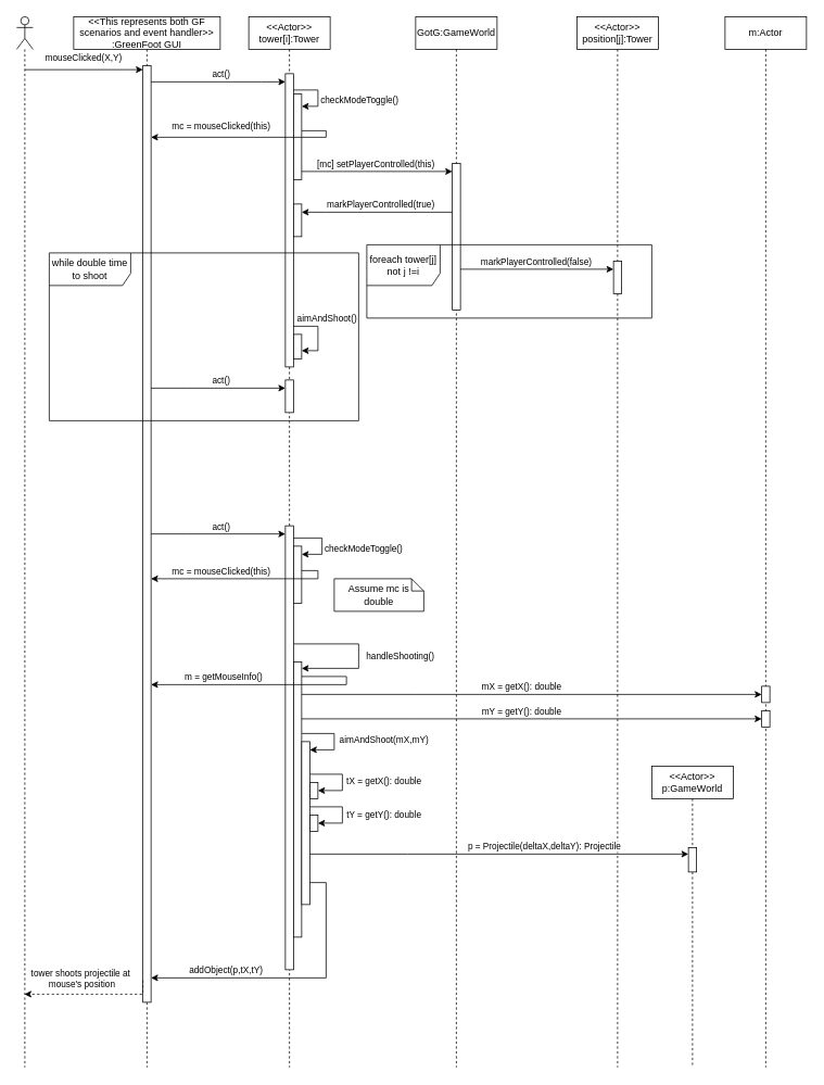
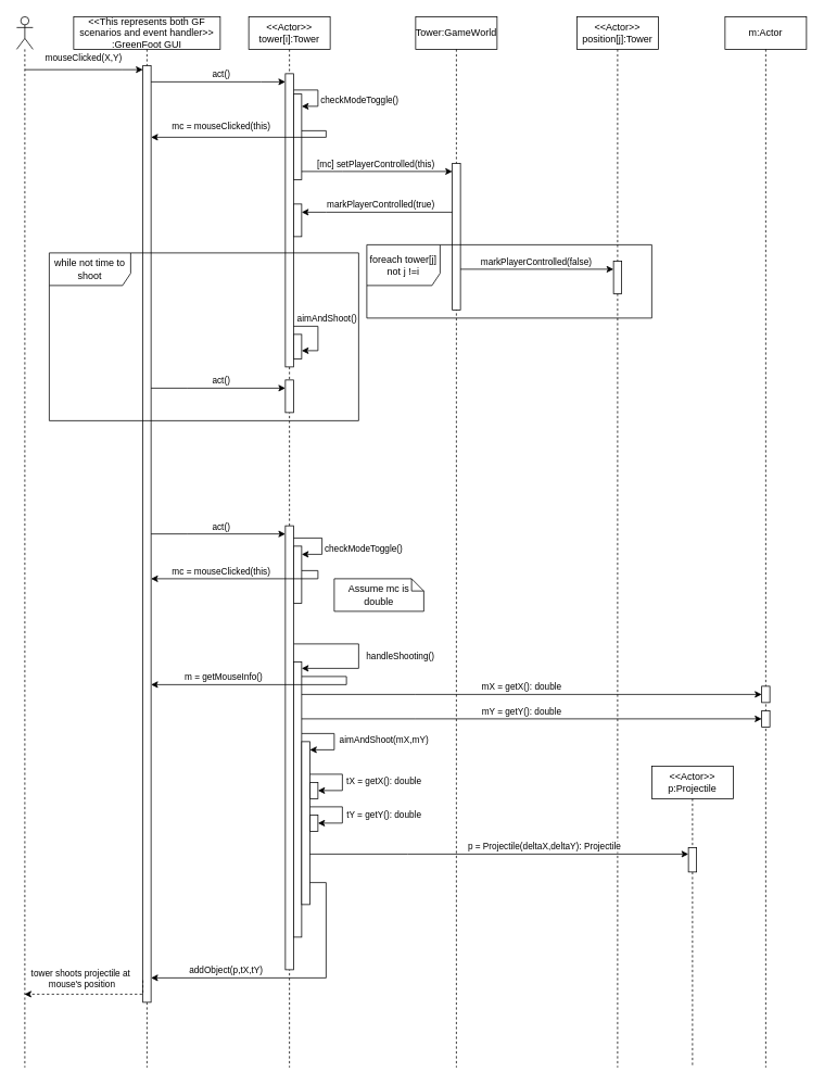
  <mxCell id="0" />
  <mxCell id="1" parent="0" />
  <mxCell id="2" style="edgeStyle=orthogonalEdgeStyle;rounded=0;orthogonalLoop=1;jettySize=auto;html=1;curved=0;" parent="1" target="6" edge="1"><mxGeometry relative="1" as="geometry"><mxPoint x="29.929" y="85.029" as="sourcePoint" /><mxPoint x="170" y="85" as="targetPoint" /><Array as="points"><mxPoint x="150" y="85" /><mxPoint x="150" y="85" /></Array></mxGeometry></mxCell>
  <mxCell id="3" value="mouseClicked(X,Y)" style="edgeLabel;html=1;align=center;verticalAlign=middle;resizable=0;points=[];" parent="2" vertex="1" connectable="0"><mxGeometry x="-0.473" y="-4" relative="1" as="geometry"><mxPoint x="34" y="-20" as="offset" /></mxGeometry></mxCell>
  <mxCell id="4" value="" style="shape=umlLifeline;perimeter=lifelinePerimeter;whiteSpace=wrap;html=1;container=1;dropTarget=0;collapsible=0;recursiveResize=0;outlineConnect=0;portConstraint=eastwest;newEdgeStyle={&quot;curved&quot;:0,&quot;rounded&quot;:0};participant=umlActor;" parent="1" vertex="1"><mxGeometry x="20" y="20" width="20" height="1290" as="geometry" /></mxCell>
  <mxCell id="5" value="&amp;lt;&amp;lt;This represents both GF scenarios and event handler&amp;gt;&amp;gt;&lt;div&gt;:GreenFoot GUI&lt;/div&gt;" style="shape=umlLifeline;perimeter=lifelinePerimeter;whiteSpace=wrap;html=1;container=1;dropTarget=0;collapsible=0;recursiveResize=0;outlineConnect=0;portConstraint=eastwest;newEdgeStyle={&quot;curved&quot;:0,&quot;rounded&quot;:0};" parent="1" vertex="1"><mxGeometry x="90" y="20" width="180" height="1290" as="geometry" /></mxCell>
  <mxCell id="6" value="" style="html=1;points=[[0,0,0,0,5],[0,1,0,0,-5],[1,0,0,0,5],[1,1,0,0,-5]];perimeter=orthogonalPerimeter;outlineConnect=0;targetShapes=umlLifeline;portConstraint=eastwest;newEdgeStyle={&quot;curved&quot;:0,&quot;rounded&quot;:0};" parent="5" vertex="1"><mxGeometry x="85" y="60" width="10" height="1150" as="geometry" /></mxCell>
  <mxCell id="7" value="&amp;lt;&amp;lt;Actor&amp;gt;&amp;gt;&lt;div&gt;tower[i]:Tower&lt;/div&gt;" style="shape=umlLifeline;perimeter=lifelinePerimeter;whiteSpace=wrap;html=1;container=1;dropTarget=0;collapsible=0;recursiveResize=0;outlineConnect=0;portConstraint=eastwest;newEdgeStyle={&quot;curved&quot;:0,&quot;rounded&quot;:0};" parent="1" vertex="1"><mxGeometry x="305" y="20" width="100" height="1290" as="geometry" /></mxCell>
  <mxCell id="8" style="edgeStyle=orthogonalEdgeStyle;rounded=0;orthogonalLoop=1;jettySize=auto;html=1;curved=0;" parent="7" source="10" target="25" edge="1"><mxGeometry relative="1" as="geometry"><Array as="points"><mxPoint x="85" y="90" /><mxPoint x="85" y="110" /></Array></mxGeometry></mxCell>
  <mxCell id="9" value="checkModeToggle()" style="edgeLabel;html=1;align=center;verticalAlign=middle;resizable=0;points=[];" parent="8" vertex="1" connectable="0"><mxGeometry x="0.248" relative="1" as="geometry"><mxPoint x="50" y="-3" as="offset" /></mxGeometry></mxCell>
  <mxCell id="10" value="" style="html=1;points=[[0,0,0,0,5],[0,1,0,0,-5],[1,0,0,0,5],[1,1,0,0,-5]];perimeter=orthogonalPerimeter;outlineConnect=0;targetShapes=umlLifeline;portConstraint=eastwest;newEdgeStyle={&quot;curved&quot;:0,&quot;rounded&quot;:0};" parent="7" vertex="1"><mxGeometry x="45" y="70" width="10" height="360" as="geometry" /></mxCell>
  <mxCell id="11" value="" style="html=1;points=[[0,0,0,0,5],[0,1,0,0,-5],[1,0,0,0,5],[1,1,0,0,-5]];perimeter=orthogonalPerimeter;outlineConnect=0;targetShapes=umlLifeline;portConstraint=eastwest;newEdgeStyle={&quot;curved&quot;:0,&quot;rounded&quot;:0};" parent="7" vertex="1"><mxGeometry x="55" y="230" width="10" height="40" as="geometry" /></mxCell>
  <mxCell id="12" value="" style="html=1;points=[[0,0,0,0,5],[0,1,0,0,-5],[1,0,0,0,5],[1,1,0,0,-5]];perimeter=orthogonalPerimeter;outlineConnect=0;targetShapes=umlLifeline;portConstraint=eastwest;newEdgeStyle={&quot;curved&quot;:0,&quot;rounded&quot;:0};" parent="7" vertex="1"><mxGeometry x="45" y="446" width="10" height="40" as="geometry" /></mxCell>
  <mxCell id="13" style="edgeStyle=orthogonalEdgeStyle;rounded=0;orthogonalLoop=1;jettySize=auto;html=1;curved=0;" parent="7" source="15" target="20" edge="1"><mxGeometry relative="1" as="geometry"><Array as="points"><mxPoint x="135" y="770" /><mxPoint x="135" y="800" /></Array></mxGeometry></mxCell>
  <mxCell id="14" value="handleShooting()" style="edgeLabel;html=1;align=center;verticalAlign=middle;resizable=0;points=[];" parent="13" vertex="1" connectable="0"><mxGeometry x="-0.453" y="-1" relative="1" as="geometry"><mxPoint x="81" y="13" as="offset" /></mxGeometry></mxCell>
  <mxCell id="15" value="" style="html=1;points=[[0,0,0,0,5],[0,1,0,0,-5],[1,0,0,0,5],[1,1,0,0,-5]];perimeter=orthogonalPerimeter;outlineConnect=0;targetShapes=umlLifeline;portConstraint=eastwest;newEdgeStyle={&quot;curved&quot;:0,&quot;rounded&quot;:0};" parent="7" vertex="1"><mxGeometry x="45" y="625" width="10" height="545" as="geometry" /></mxCell>
  <mxCell id="16" style="edgeStyle=orthogonalEdgeStyle;rounded=0;orthogonalLoop=1;jettySize=auto;html=1;curved=0;" parent="7" source="32" target="21" edge="1"><mxGeometry relative="1" as="geometry"><Array as="points"><mxPoint x="115" y="930" /><mxPoint x="115" y="950" /></Array><mxPoint x="102" y="1020" as="sourcePoint" /></mxGeometry></mxCell>
  <mxCell id="17" value="tX = getX(): double" style="edgeLabel;html=1;align=center;verticalAlign=middle;resizable=0;points=[];" parent="16" vertex="1" connectable="0"><mxGeometry x="0.234" y="1" relative="1" as="geometry"><mxPoint x="49" y="-8" as="offset" /></mxGeometry></mxCell>
  <mxCell id="18" style="edgeStyle=orthogonalEdgeStyle;rounded=0;orthogonalLoop=1;jettySize=auto;html=1;curved=0;" parent="7" source="20" target="32" edge="1"><mxGeometry relative="1" as="geometry"><Array as="points"><mxPoint x="105" y="880" /><mxPoint x="105" y="900" /></Array></mxGeometry></mxCell>
  <mxCell id="19" value="aimAndShoot(mX,mY)" style="edgeLabel;html=1;align=center;verticalAlign=middle;resizable=0;points=[];" parent="18" vertex="1" connectable="0"><mxGeometry x="0.044" y="2" relative="1" as="geometry"><mxPoint x="58" as="offset" /></mxGeometry></mxCell>
  <mxCell id="20" value="" style="html=1;points=[[0,0,0,0,5],[0,1,0,0,-5],[1,0,0,0,5],[1,1,0,0,-5]];perimeter=orthogonalPerimeter;outlineConnect=0;targetShapes=umlLifeline;portConstraint=eastwest;newEdgeStyle={&quot;curved&quot;:0,&quot;rounded&quot;:0};" parent="7" vertex="1"><mxGeometry x="55" y="792" width="10" height="338" as="geometry" /></mxCell>
  <mxCell id="21" value="" style="html=1;points=[[0,0,0,0,5],[0,1,0,0,-5],[1,0,0,0,5],[1,1,0,0,-5]];perimeter=orthogonalPerimeter;outlineConnect=0;targetShapes=umlLifeline;portConstraint=eastwest;newEdgeStyle={&quot;curved&quot;:0,&quot;rounded&quot;:0};" parent="7" vertex="1"><mxGeometry x="75" y="940" width="10" height="20" as="geometry" /></mxCell>
  <mxCell id="22" value="" style="html=1;points=[[0,0,0,0,5],[0,1,0,0,-5],[1,0,0,0,5],[1,1,0,0,-5]];perimeter=orthogonalPerimeter;outlineConnect=0;targetShapes=umlLifeline;portConstraint=eastwest;newEdgeStyle={&quot;curved&quot;:0,&quot;rounded&quot;:0};" parent="7" vertex="1"><mxGeometry x="75" y="980" width="10" height="20" as="geometry" /></mxCell>
  <mxCell id="23" style="edgeStyle=orthogonalEdgeStyle;rounded=0;orthogonalLoop=1;jettySize=auto;html=1;curved=0;" parent="7" source="32" target="22" edge="1"><mxGeometry relative="1" as="geometry"><Array as="points"><mxPoint x="115" y="970" /><mxPoint x="115" y="990" /></Array><mxPoint x="102" y="1060" as="sourcePoint" /></mxGeometry></mxCell>
  <mxCell id="24" value="tY = getY(): double" style="edgeLabel;html=1;align=center;verticalAlign=middle;resizable=0;points=[];" parent="23" vertex="1" connectable="0"><mxGeometry x="0.242" y="-1" relative="1" as="geometry"><mxPoint x="51" y="-7" as="offset" /></mxGeometry></mxCell>
  <mxCell id="25" value="" style="html=1;points=[[0,0,0,0,5],[0,1,0,0,-5],[1,0,0,0,5],[1,1,0,0,-5]];perimeter=orthogonalPerimeter;outlineConnect=0;targetShapes=umlLifeline;portConstraint=eastwest;newEdgeStyle={&quot;curved&quot;:0,&quot;rounded&quot;:0};" parent="7" vertex="1"><mxGeometry x="55" y="95" width="10" height="105" as="geometry" /></mxCell>
  <mxCell id="26" value="" style="html=1;points=[[0,0,0,0,5],[0,1,0,0,-5],[1,0,0,0,5],[1,1,0,0,-5]];perimeter=orthogonalPerimeter;outlineConnect=0;targetShapes=umlLifeline;portConstraint=eastwest;newEdgeStyle={&quot;curved&quot;:0,&quot;rounded&quot;:0};" parent="7" vertex="1"><mxGeometry x="55" y="390" width="10" height="30" as="geometry" /></mxCell>
  <mxCell id="27" style="edgeStyle=orthogonalEdgeStyle;rounded=0;orthogonalLoop=1;jettySize=auto;html=1;curved=0;" parent="7" source="10" target="26" edge="1"><mxGeometry relative="1" as="geometry"><Array as="points"><mxPoint x="85" y="380" /><mxPoint x="85" y="410" /></Array><mxPoint x="65" y="390" as="sourcePoint" /><mxPoint x="75" y="410" as="targetPoint" /></mxGeometry></mxCell>
  <mxCell id="28" value="aimAndShoot()" style="edgeLabel;html=1;align=center;verticalAlign=middle;resizable=0;points=[];" parent="27" vertex="1" connectable="0"><mxGeometry x="-0.453" y="-1" relative="1" as="geometry"><mxPoint x="18" y="-11" as="offset" /></mxGeometry></mxCell>
  <mxCell id="29" style="edgeStyle=orthogonalEdgeStyle;rounded=0;orthogonalLoop=1;jettySize=auto;html=1;curved=0;" parent="7" source="15" target="31" edge="1"><mxGeometry relative="1" as="geometry"><mxPoint x="60" y="640" as="sourcePoint" /><Array as="points"><mxPoint x="90" y="640" /><mxPoint x="90" y="660" /></Array></mxGeometry></mxCell>
  <mxCell id="30" value="checkModeToggle()" style="edgeLabel;html=1;align=center;verticalAlign=middle;resizable=0;points=[];" parent="29" vertex="1" connectable="0"><mxGeometry x="0.248" relative="1" as="geometry"><mxPoint x="50" y="-3" as="offset" /></mxGeometry></mxCell>
  <mxCell id="31" value="" style="html=1;points=[[0,0,0,0,5],[0,1,0,0,-5],[1,0,0,0,5],[1,1,0,0,-5]];perimeter=orthogonalPerimeter;outlineConnect=0;targetShapes=umlLifeline;portConstraint=eastwest;newEdgeStyle={&quot;curved&quot;:0,&quot;rounded&quot;:0};" parent="7" vertex="1"><mxGeometry x="55" y="650" width="10" height="70" as="geometry" /></mxCell>
  <mxCell id="32" value="" style="html=1;points=[[0,0,0,0,5],[0,1,0,0,-5],[1,0,0,0,5],[1,1,0,0,-5]];perimeter=orthogonalPerimeter;outlineConnect=0;targetShapes=umlLifeline;portConstraint=eastwest;newEdgeStyle={&quot;curved&quot;:0,&quot;rounded&quot;:0};" parent="7" vertex="1"><mxGeometry x="65" y="890" width="10" height="200" as="geometry" /></mxCell>
  <mxCell id="33" style="edgeStyle=orthogonalEdgeStyle;rounded=0;orthogonalLoop=1;jettySize=auto;html=1;curved=0;" parent="1" source="6" target="10" edge="1"><mxGeometry relative="1" as="geometry"><mxPoint x="190" y="89.999" as="sourcePoint" /><mxPoint x="359.5" y="69.999" as="targetPoint" /><Array as="points"><mxPoint x="320" y="100" /><mxPoint x="320" y="100" /></Array></mxGeometry></mxCell>
  <mxCell id="34" value="act()" style="edgeLabel;html=1;align=center;verticalAlign=middle;resizable=0;points=[];" parent="33" vertex="1" connectable="0"><mxGeometry x="0.161" y="-2" relative="1" as="geometry"><mxPoint x="-11" y="-12" as="offset" /></mxGeometry></mxCell>
- <mxCell id="35" value="GotG:GameWorld" style="shape=umlLifeline;perimeter=lifelinePerimeter;whiteSpace=wrap;html=1;container=1;dropTarget=0;collapsible=0;recursiveResize=0;outlineConnect=0;portConstraint=eastwest;newEdgeStyle={&quot;curved&quot;:0,&quot;rounded&quot;:0};" parent="1" vertex="1"><mxGeometry x="510" y="20" width="100" height="1290" as="geometry" /></mxCell>
+ <mxCell id="35" value="Tower:GameWorld" style="shape=umlLifeline;perimeter=lifelinePerimeter;whiteSpace=wrap;html=1;container=1;dropTarget=0;collapsible=0;recursiveResize=0;outlineConnect=0;portConstraint=eastwest;newEdgeStyle={&quot;curved&quot;:0,&quot;rounded&quot;:0};" parent="1" vertex="1"><mxGeometry x="510" y="20" width="100" height="1290" as="geometry" /></mxCell>
  <mxCell id="36" value="" style="html=1;points=[[0,0,0,0,5],[0,1,0,0,-5],[1,0,0,0,5],[1,1,0,0,-5]];perimeter=orthogonalPerimeter;outlineConnect=0;targetShapes=umlLifeline;portConstraint=eastwest;newEdgeStyle={&quot;curved&quot;:0,&quot;rounded&quot;:0};" parent="35" vertex="1"><mxGeometry x="45" y="180" width="10" height="180" as="geometry" /></mxCell>
  <mxCell id="37" style="edgeStyle=orthogonalEdgeStyle;rounded=0;orthogonalLoop=1;jettySize=auto;html=1;curved=0;" parent="1" source="25" target="36" edge="1"><mxGeometry relative="1" as="geometry"><Array as="points"><mxPoint x="420" y="210" /><mxPoint x="420" y="210" /></Array><mxPoint x="360" y="210" as="sourcePoint" /></mxGeometry></mxCell>
  <mxCell id="38" value="[mc] setPlayerControlled(this)" style="edgeLabel;html=1;align=center;verticalAlign=middle;resizable=0;points=[];" parent="37" vertex="1" connectable="0"><mxGeometry x="-0.165" y="1" relative="1" as="geometry"><mxPoint x="13" y="-9" as="offset" /></mxGeometry></mxCell>
  <mxCell id="39" style="edgeStyle=orthogonalEdgeStyle;rounded=0;orthogonalLoop=1;jettySize=auto;html=1;curved=0;" parent="1" source="36" target="11" edge="1"><mxGeometry relative="1" as="geometry"><Array as="points"><mxPoint x="400" y="260" /><mxPoint x="400" y="260" /></Array></mxGeometry></mxCell>
  <mxCell id="40" value="markPlayerControlled(true)" style="edgeLabel;html=1;align=center;verticalAlign=middle;resizable=0;points=[];" parent="39" vertex="1" connectable="0"><mxGeometry x="0.165" relative="1" as="geometry"><mxPoint x="19" y="-10" as="offset" /></mxGeometry></mxCell>
  <mxCell id="41" value="foreach tower[j] not j !=i" style="shape=umlFrame;whiteSpace=wrap;html=1;pointerEvents=0;width=90;height=50;" parent="1" vertex="1"><mxGeometry x="450" y="300" width="350" height="90" as="geometry" /></mxCell>
  <mxCell id="42" style="edgeStyle=orthogonalEdgeStyle;rounded=0;orthogonalLoop=1;jettySize=auto;html=1;curved=0;" parent="1" source="36" target="47" edge="1"><mxGeometry relative="1" as="geometry"><Array as="points"><mxPoint x="610" y="330" /><mxPoint x="610" y="330" /></Array></mxGeometry></mxCell>
  <mxCell id="43" value="markPlayerControlled(false)" style="edgeLabel;html=1;align=center;verticalAlign=middle;resizable=0;points=[];" parent="42" vertex="1" connectable="0"><mxGeometry x="0.226" y="-2" relative="1" as="geometry"><mxPoint x="-23" y="-12" as="offset" /></mxGeometry></mxCell>
  <mxCell id="44" style="edgeStyle=orthogonalEdgeStyle;rounded=0;orthogonalLoop=1;jettySize=auto;html=1;curved=0;dashed=1;" parent="1" target="4" edge="1"><mxGeometry relative="1" as="geometry"><Array as="points"><mxPoint x="175" y="1220" /></Array><mxPoint x="175" y="1203" as="sourcePoint" /><mxPoint x="29.5" y="1203" as="targetPoint" /></mxGeometry></mxCell>
  <mxCell id="45" value="tower shoots projectile at&amp;nbsp;&lt;div&gt;mouse's position&lt;/div&gt;" style="edgeLabel;html=1;align=center;verticalAlign=middle;resizable=0;points=[];" parent="44" vertex="1" connectable="0"><mxGeometry x="0.176" y="-2" relative="1" as="geometry"><mxPoint x="3" y="-18" as="offset" /></mxGeometry></mxCell>
  <mxCell id="46" value="&amp;lt;&amp;lt;Actor&amp;gt;&amp;gt;&lt;div&gt;position[j]:Tower&lt;/div&gt;" style="shape=umlLifeline;perimeter=lifelinePerimeter;whiteSpace=wrap;html=1;container=1;dropTarget=0;collapsible=0;recursiveResize=0;outlineConnect=0;portConstraint=eastwest;newEdgeStyle={&quot;curved&quot;:0,&quot;rounded&quot;:0};" parent="1" vertex="1"><mxGeometry x="708" y="20" width="100" height="1290" as="geometry" /></mxCell>
  <mxCell id="47" value="" style="html=1;points=[[0,0,0,0,5],[0,1,0,0,-5],[1,0,0,0,5],[1,1,0,0,-5]];perimeter=orthogonalPerimeter;outlineConnect=0;targetShapes=umlLifeline;portConstraint=eastwest;newEdgeStyle={&quot;curved&quot;:0,&quot;rounded&quot;:0};" parent="46" vertex="1"><mxGeometry x="45" y="300" width="10" height="40" as="geometry" /></mxCell>
  <mxCell id="48" style="edgeStyle=orthogonalEdgeStyle;rounded=0;orthogonalLoop=1;jettySize=auto;html=1;curved=0;" parent="1" target="12" edge="1"><mxGeometry relative="1" as="geometry"><Array as="points"><mxPoint x="230" y="476" /><mxPoint x="230" y="476" /></Array><mxPoint x="185" y="476" as="sourcePoint" /></mxGeometry></mxCell>
  <mxCell id="49" value="act()" style="edgeLabel;html=1;align=center;verticalAlign=middle;resizable=0;points=[];" parent="48" vertex="1" connectable="0"><mxGeometry x="-0.164" y="5" relative="1" as="geometry"><mxPoint x="16" y="-5" as="offset" /></mxGeometry></mxCell>
- <mxCell id="50" value="while double time to shoot" style="shape=umlFrame;whiteSpace=wrap;html=1;pointerEvents=0;width=100;height=40;" parent="1" vertex="1"><mxGeometry x="60" y="310" width="380" height="206" as="geometry" /></mxCell>
+ <mxCell id="50" value="while not time to shoot" style="shape=umlFrame;whiteSpace=wrap;html=1;pointerEvents=0;width=100;height=40;" parent="1" vertex="1"><mxGeometry x="60" y="310" width="380" height="206" as="geometry" /></mxCell>
  <mxCell id="51" style="edgeStyle=orthogonalEdgeStyle;rounded=0;orthogonalLoop=1;jettySize=auto;html=1;curved=0;" parent="1" target="15" edge="1"><mxGeometry relative="1" as="geometry"><Array as="points"><mxPoint x="230" y="655" /><mxPoint x="230" y="655" /></Array><mxPoint x="185" y="655" as="sourcePoint" /></mxGeometry></mxCell>
  <mxCell id="52" value="act()" style="edgeLabel;html=1;align=center;verticalAlign=middle;resizable=0;points=[];" parent="51" vertex="1" connectable="0"><mxGeometry x="-0.038" y="-1" relative="1" as="geometry"><mxPoint x="6" y="-11" as="offset" /></mxGeometry></mxCell>
  <mxCell id="53" style="edgeStyle=orthogonalEdgeStyle;rounded=0;orthogonalLoop=1;jettySize=auto;html=1;curved=0;" parent="1" target="6" edge="1"><mxGeometry relative="1" as="geometry"><Array as="points"><mxPoint x="400" y="1083" /><mxPoint x="400" y="1200" /></Array><mxPoint x="380" y="1083" as="sourcePoint" /><mxPoint x="185" y="1183" as="targetPoint" /></mxGeometry></mxCell>
  <mxCell id="54" value="addObject(p,tX,tY)" style="edgeLabel;html=1;align=center;verticalAlign=middle;resizable=0;points=[];" parent="53" vertex="1" connectable="0"><mxGeometry x="0.202" y="4" relative="1" as="geometry"><mxPoint x="-49" y="-14" as="offset" /></mxGeometry></mxCell>
- <mxCell id="55" value="&amp;lt;&amp;lt;Actor&amp;gt;&amp;gt;&lt;div&gt;p:GameWorld&lt;/div&gt;" style="shape=umlLifeline;perimeter=lifelinePerimeter;whiteSpace=wrap;html=1;container=1;dropTarget=0;collapsible=0;recursiveResize=0;outlineConnect=0;portConstraint=eastwest;newEdgeStyle={&quot;curved&quot;:0,&quot;rounded&quot;:0};" parent="1" vertex="1"><mxGeometry x="800" y="940" width="100" height="370" as="geometry" /></mxCell>
+ <mxCell id="55" value="&amp;lt;&amp;lt;Actor&amp;gt;&amp;gt;&lt;div&gt;p:Projectile&lt;/div&gt;" style="shape=umlLifeline;perimeter=lifelinePerimeter;whiteSpace=wrap;html=1;container=1;dropTarget=0;collapsible=0;recursiveResize=0;outlineConnect=0;portConstraint=eastwest;newEdgeStyle={&quot;curved&quot;:0,&quot;rounded&quot;:0};" parent="1" vertex="1"><mxGeometry x="800" y="940" width="100" height="370" as="geometry" /></mxCell>
  <mxCell id="56" value="" style="html=1;points=[[0,0,0,0,5],[0,1,0,0,-5],[1,0,0,0,5],[1,1,0,0,-5]];perimeter=orthogonalPerimeter;outlineConnect=0;targetShapes=umlLifeline;portConstraint=eastwest;newEdgeStyle={&quot;curved&quot;:0,&quot;rounded&quot;:0};" parent="55" vertex="1"><mxGeometry x="45" y="100" width="10" height="30" as="geometry" /></mxCell>
  <mxCell id="57" style="edgeStyle=orthogonalEdgeStyle;rounded=0;orthogonalLoop=1;jettySize=auto;html=1;curved=0;strokeColor=default;" parent="1" target="56" edge="1"><mxGeometry relative="1" as="geometry"><mxPoint x="380" y="1048" as="sourcePoint" /><mxPoint x="850" y="1082.95" as="targetPoint" /><Array as="points"><mxPoint x="500" y="1048" /><mxPoint x="500" y="1048" /></Array></mxGeometry></mxCell>
  <mxCell id="58" value="p = Projectile(deltaX,deltaY): Projectile" style="edgeLabel;html=1;align=center;verticalAlign=middle;resizable=0;points=[];" parent="57" vertex="1" connectable="0"><mxGeometry x="-0.086" y="-1" relative="1" as="geometry"><mxPoint x="74" y="-11" as="offset" /></mxGeometry></mxCell>
  <mxCell id="59" value="m:Actor" style="shape=umlLifeline;perimeter=lifelinePerimeter;whiteSpace=wrap;html=1;container=1;dropTarget=0;collapsible=0;recursiveResize=0;outlineConnect=0;portConstraint=eastwest;newEdgeStyle={&quot;curved&quot;:0,&quot;rounded&quot;:0};" parent="1" vertex="1"><mxGeometry x="890" y="20" width="100" height="1290" as="geometry" /></mxCell>
  <mxCell id="60" value="" style="html=1;points=[[0,0,0,0,5],[0,1,0,0,-5],[1,0,0,0,5],[1,1,0,0,-5]];perimeter=orthogonalPerimeter;outlineConnect=0;targetShapes=umlLifeline;portConstraint=eastwest;newEdgeStyle={&quot;curved&quot;:0,&quot;rounded&quot;:0};" parent="59" vertex="1"><mxGeometry x="45" y="822" width="10" height="20" as="geometry" /></mxCell>
  <mxCell id="61" value="" style="html=1;points=[[0,0,0,0,5],[0,1,0,0,-5],[1,0,0,0,5],[1,1,0,0,-5]];perimeter=orthogonalPerimeter;outlineConnect=0;targetShapes=umlLifeline;portConstraint=eastwest;newEdgeStyle={&quot;curved&quot;:0,&quot;rounded&quot;:0};" parent="59" vertex="1"><mxGeometry x="45" y="852" width="10" height="20" as="geometry" /></mxCell>
  <mxCell id="62" style="edgeStyle=orthogonalEdgeStyle;rounded=0;orthogonalLoop=1;jettySize=auto;html=1;curved=0;" parent="1" source="20" target="60" edge="1"><mxGeometry relative="1" as="geometry"><mxPoint x="955" y="852" as="targetPoint" /><Array as="points"><mxPoint x="510" y="852" /><mxPoint x="510" y="852" /></Array></mxGeometry></mxCell>
  <mxCell id="63" value="mX = getX(): double" style="edgeLabel;html=1;align=center;verticalAlign=middle;resizable=0;points=[];" parent="62" vertex="1" connectable="0"><mxGeometry x="0.07" y="-2" relative="1" as="geometry"><mxPoint x="-33" y="-12" as="offset" /></mxGeometry></mxCell>
  <mxCell id="64" style="edgeStyle=orthogonalEdgeStyle;rounded=0;orthogonalLoop=1;jettySize=auto;html=1;curved=0;" parent="1" source="20" target="61" edge="1"><mxGeometry relative="1" as="geometry"><Array as="points"><mxPoint x="510" y="882" /><mxPoint x="510" y="882" /></Array></mxGeometry></mxCell>
  <mxCell id="65" value="mY = getY(): double" style="edgeLabel;html=1;align=center;verticalAlign=middle;resizable=0;points=[];" parent="64" vertex="1" connectable="0"><mxGeometry x="0.045" relative="1" as="geometry"><mxPoint x="-26" y="-10" as="offset" /></mxGeometry></mxCell>
  <mxCell id="66" style="edgeStyle=orthogonalEdgeStyle;rounded=0;orthogonalLoop=1;jettySize=auto;html=1;curved=0;" parent="1" source="25" target="6" edge="1"><mxGeometry relative="1" as="geometry"><mxPoint x="40" y="190" as="sourcePoint" /><mxPoint x="205" y="190" as="targetPoint" /><Array as="points"><mxPoint x="400" y="160" /><mxPoint x="400" y="168" /></Array></mxGeometry></mxCell>
  <mxCell id="67" value="mc = mouseClicked(this)" style="edgeLabel;html=1;align=center;verticalAlign=middle;resizable=0;points=[];" parent="66" vertex="1" connectable="0"><mxGeometry x="0.161" y="-2" relative="1" as="geometry"><mxPoint x="-21" y="-12" as="offset" /></mxGeometry></mxCell>
  <mxCell id="68" value="Assume mc is double" style="shape=note;size=15;whiteSpace=wrap;html=1;" parent="1" vertex="1"><mxGeometry x="410" y="710" width="110" height="40" as="geometry" /></mxCell>
  <mxCell id="69" style="edgeStyle=orthogonalEdgeStyle;rounded=0;orthogonalLoop=1;jettySize=auto;html=1;curved=0;" parent="1" source="31" target="6" edge="1"><mxGeometry relative="1" as="geometry"><mxPoint x="1260" y="680" as="sourcePoint" /><mxPoint x="990" y="708" as="targetPoint" /><Array as="points"><mxPoint x="390" y="700" /><mxPoint x="390" y="710" /></Array></mxGeometry></mxCell>
  <mxCell id="70" value="mc = mouseClicked(this)" style="edgeLabel;html=1;align=center;verticalAlign=middle;resizable=0;points=[];" parent="69" vertex="1" connectable="0"><mxGeometry x="0.161" y="-2" relative="1" as="geometry"><mxPoint x="-14" y="-8" as="offset" /></mxGeometry></mxCell>
  <mxCell id="71" style="edgeStyle=orthogonalEdgeStyle;rounded=0;orthogonalLoop=1;jettySize=auto;html=1;curved=0;" parent="1" source="20" target="6" edge="1"><mxGeometry relative="1" as="geometry"><mxPoint x="405" y="830" as="sourcePoint" /><mxPoint x="220" y="840" as="targetPoint" /><Array as="points"><mxPoint x="425" y="830" /><mxPoint x="425" y="840" /></Array></mxGeometry></mxCell>
  <mxCell id="72" value="m = getMouseInfo()" style="edgeLabel;html=1;align=center;verticalAlign=middle;resizable=0;points=[];" parent="71" vertex="1" connectable="0"><mxGeometry x="0.161" y="-2" relative="1" as="geometry"><mxPoint x="-40" y="-8" as="offset" /></mxGeometry></mxCell>
